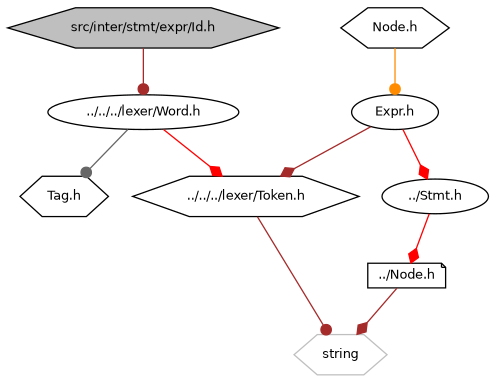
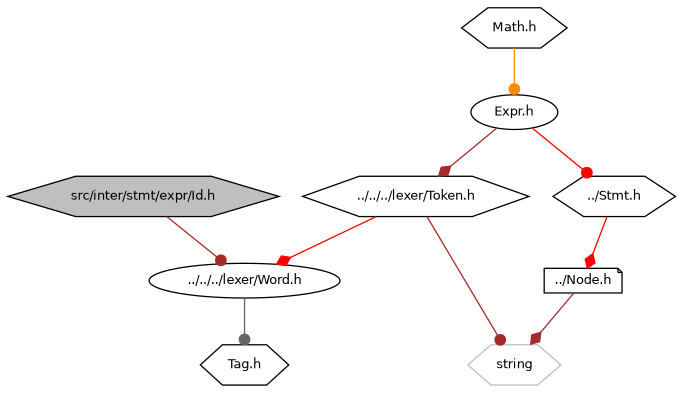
  digraph {
    node [color=black fillcolor=white fontname=Helvetica fontsize=10 shape=hexagon style=filled]
    edge [arrowhead=dot color=brown fontname=Helvetica fontsize=10 labelfontname=Helvetica labelfontsize=10 style=solid]
    n1 [fillcolor=grey75 fontcolor=black height=0.2 label="src/inter/stmt/expr/Id.h" width=0.4]
    n2 [height=0.2 label="../../../lexer/Word.h" shape=ellipse width=0.4]
    n3 [height=0.2 label="../../../lexer/Token.h" width=0.4]
    n4 [height=0.2 label="Tag.h" width=0.4]
    n5 [height=0.2 label="Expr.h" shape=ellipse width=0.4]
-   n6 [height=0.2 label="../Stmt.h" shape=ellipse width=0.4]
-   n7 [height=0.2 label="Node.h" width=0.4]
+   n6 [height=0.2 label="../Stmt.h" width=0.4]
+   n7 [height=0.2 label="Math.h" width=0.4]
    n8 [height=0.2 label="../Node.h" shape=note width=0.4]
    n9 [color=grey75 height=0.2 label=string width=0.4]
    n1 -> n2
-   n2 -> n3 [arrowhead=diamond color=red]
+   n3 -> n2 [arrowhead=diamond color=red]
    n2 -> n4 [color=gray40]
    n3 -> n9
    n5 -> n3 [arrowhead=diamond]
-   n5 -> n6 [arrowhead=diamond color=red]
+   n5 -> n6 [color=red]
    n6 -> n8 [arrowhead=diamond color=red]
    n7 -> n5 [color=darkorange]
    n8 -> n9 [arrowhead=diamond]
  }
